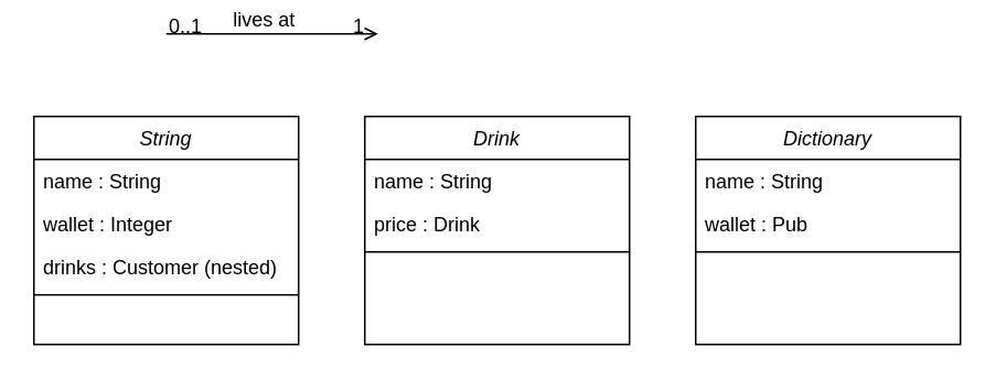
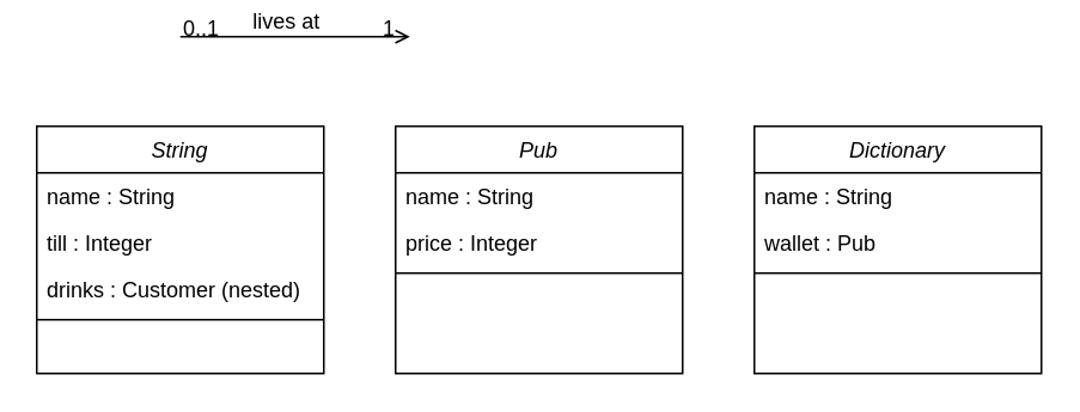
  <mxCell id="0" />
  <mxCell id="1" parent="0" />
  <mxCell id="2" value="String" style="swimlane;fontStyle=2;align=center;verticalAlign=top;childLayout=stackLayout;horizontal=1;startSize=26;horizontalStack=0;resizeParent=1;resizeLast=0;collapsible=1;marginBottom=0;rounded=0;shadow=0;strokeWidth=1;" parent="1" vertex="1"><mxGeometry x="20" y="70" width="160" height="138" as="geometry"><mxRectangle x="230" y="140" width="160" height="26" as="alternateBounds" /></mxGeometry></mxCell>
  <mxCell id="3" value="name : String" style="text;align=left;verticalAlign=top;spacingLeft=4;spacingRight=4;overflow=hidden;rotatable=0;points=[[0,0.5],[1,0.5]];portConstraint=eastwest;" parent="2" vertex="1"><mxGeometry y="26" width="160" height="26" as="geometry" /></mxCell>
- <mxCell id="4" value="wallet : Integer" style="text;align=left;verticalAlign=top;spacingLeft=4;spacingRight=4;overflow=hidden;rotatable=0;points=[[0,0.5],[1,0.5]];portConstraint=eastwest;rounded=0;shadow=0;html=0;" parent="2" vertex="1"><mxGeometry y="52" width="160" height="26" as="geometry" /></mxCell>
+ <mxCell id="4" value="till : Integer" style="text;align=left;verticalAlign=top;spacingLeft=4;spacingRight=4;overflow=hidden;rotatable=0;points=[[0,0.5],[1,0.5]];portConstraint=eastwest;rounded=0;shadow=0;html=0;" parent="2" vertex="1"><mxGeometry y="52" width="160" height="26" as="geometry" /></mxCell>
  <mxCell id="5" value="drinks : Customer (nested)" style="text;align=left;verticalAlign=top;spacingLeft=4;spacingRight=4;overflow=hidden;rotatable=0;points=[[0,0.5],[1,0.5]];portConstraint=eastwest;rounded=0;shadow=0;html=0;" parent="2" vertex="1"><mxGeometry y="78" width="160" height="26" as="geometry" /></mxCell>
  <mxCell id="6" value="" style="line;html=1;strokeWidth=1;align=left;verticalAlign=middle;spacingTop=-1;spacingLeft=3;spacingRight=3;rotatable=0;labelPosition=right;points=[];portConstraint=eastwest;" parent="2" vertex="1"><mxGeometry y="104" width="160" height="8" as="geometry" /></mxCell>
  <mxCell id="7" value=" " style="text;align=left;verticalAlign=top;spacingLeft=4;spacingRight=4;overflow=hidden;rotatable=0;points=[[0,0.5],[1,0.5]];portConstraint=eastwest;" parent="2" vertex="1"><mxGeometry y="112" width="160" height="26" as="geometry" /></mxCell>
  <mxCell id="8" value="" style="endArrow=open;shadow=0;strokeWidth=1;rounded=0;endFill=1;edgeStyle=elbowEdgeStyle;elbow=vertical;" edge="1" parent="1"><mxGeometry x="0.5" y="41" relative="1" as="geometry"><mxPoint x="100" y="20" as="sourcePoint" /><mxPoint x="228" y="20" as="targetPoint" /><mxPoint x="-40" y="32" as="offset" /></mxGeometry></mxCell>
  <mxCell id="9" value="0..1" style="resizable=0;align=left;verticalAlign=bottom;labelBackgroundColor=none;fontSize=12;" connectable="0" vertex="1" parent="8"><mxGeometry x="-1" relative="1" as="geometry"><mxPoint y="4" as="offset" /></mxGeometry></mxCell>
  <mxCell id="10" value="1" style="resizable=0;align=right;verticalAlign=bottom;labelBackgroundColor=none;fontSize=12;" connectable="0" vertex="1" parent="8"><mxGeometry x="1" relative="1" as="geometry"><mxPoint x="-7" y="4" as="offset" /></mxGeometry></mxCell>
  <mxCell id="11" value="lives at" style="text;html=1;resizable=0;points=[];;align=center;verticalAlign=middle;labelBackgroundColor=none;rounded=0;shadow=0;strokeWidth=1;fontSize=12;" vertex="1" connectable="0" parent="8"><mxGeometry x="0.5" y="49" relative="1" as="geometry"><mxPoint x="-38" y="40" as="offset" /></mxGeometry></mxCell>
- <mxCell id="12" value="Drink" style="swimlane;fontStyle=2;align=center;verticalAlign=top;childLayout=stackLayout;horizontal=1;startSize=26;horizontalStack=0;resizeParent=1;resizeLast=0;collapsible=1;marginBottom=0;rounded=0;shadow=0;strokeWidth=1;" vertex="1" parent="1"><mxGeometry x="220" y="70" width="160" height="138" as="geometry"><mxRectangle x="230" y="140" width="160" height="26" as="alternateBounds" /></mxGeometry></mxCell>
+ <mxCell id="12" value="Pub" style="swimlane;fontStyle=2;align=center;verticalAlign=top;childLayout=stackLayout;horizontal=1;startSize=26;horizontalStack=0;resizeParent=1;resizeLast=0;collapsible=1;marginBottom=0;rounded=0;shadow=0;strokeWidth=1;" vertex="1" parent="1"><mxGeometry x="220" y="70" width="160" height="138" as="geometry"><mxRectangle x="230" y="140" width="160" height="26" as="alternateBounds" /></mxGeometry></mxCell>
  <mxCell id="13" value="name : String" style="text;align=left;verticalAlign=top;spacingLeft=4;spacingRight=4;overflow=hidden;rotatable=0;points=[[0,0.5],[1,0.5]];portConstraint=eastwest;" vertex="1" parent="12"><mxGeometry y="26" width="160" height="26" as="geometry" /></mxCell>
- <mxCell id="14" value="price : Drink" style="text;align=left;verticalAlign=top;spacingLeft=4;spacingRight=4;overflow=hidden;rotatable=0;points=[[0,0.5],[1,0.5]];portConstraint=eastwest;rounded=0;shadow=0;html=0;" vertex="1" parent="12"><mxGeometry y="52" width="160" height="26" as="geometry" /></mxCell>
+ <mxCell id="14" value="price : Integer" style="text;align=left;verticalAlign=top;spacingLeft=4;spacingRight=4;overflow=hidden;rotatable=0;points=[[0,0.5],[1,0.5]];portConstraint=eastwest;rounded=0;shadow=0;html=0;" vertex="1" parent="12"><mxGeometry y="52" width="160" height="26" as="geometry" /></mxCell>
  <mxCell id="15" value="" style="line;html=1;strokeWidth=1;align=left;verticalAlign=middle;spacingTop=-1;spacingLeft=3;spacingRight=3;rotatable=0;labelPosition=right;points=[];portConstraint=eastwest;" vertex="1" parent="12"><mxGeometry y="78" width="160" height="8" as="geometry" /></mxCell>
  <mxCell id="16" value=" " style="text;align=left;verticalAlign=top;spacingLeft=4;spacingRight=4;overflow=hidden;rotatable=0;points=[[0,0.5],[1,0.5]];portConstraint=eastwest;" vertex="1" parent="12"><mxGeometry y="86" width="160" height="26" as="geometry" /></mxCell>
  <mxCell id="17" value="Dictionary" style="swimlane;fontStyle=2;align=center;verticalAlign=top;childLayout=stackLayout;horizontal=1;startSize=26;horizontalStack=0;resizeParent=1;resizeLast=0;collapsible=1;marginBottom=0;rounded=0;shadow=0;strokeWidth=1;" vertex="1" parent="1"><mxGeometry x="420" y="70" width="160" height="138" as="geometry"><mxRectangle x="230" y="140" width="160" height="26" as="alternateBounds" /></mxGeometry></mxCell>
  <mxCell id="18" value="name : String" style="text;align=left;verticalAlign=top;spacingLeft=4;spacingRight=4;overflow=hidden;rotatable=0;points=[[0,0.5],[1,0.5]];portConstraint=eastwest;" vertex="1" parent="17"><mxGeometry y="26" width="160" height="26" as="geometry" /></mxCell>
  <mxCell id="19" value="wallet : Pub" style="text;align=left;verticalAlign=top;spacingLeft=4;spacingRight=4;overflow=hidden;rotatable=0;points=[[0,0.5],[1,0.5]];portConstraint=eastwest;rounded=0;shadow=0;html=0;" vertex="1" parent="17"><mxGeometry y="52" width="160" height="26" as="geometry" /></mxCell>
  <mxCell id="20" value="" style="line;html=1;strokeWidth=1;align=left;verticalAlign=middle;spacingTop=-1;spacingLeft=3;spacingRight=3;rotatable=0;labelPosition=right;points=[];portConstraint=eastwest;" vertex="1" parent="17"><mxGeometry y="78" width="160" height="8" as="geometry" /></mxCell>
  <mxCell id="21" value=" " style="text;align=left;verticalAlign=top;spacingLeft=4;spacingRight=4;overflow=hidden;rotatable=0;points=[[0,0.5],[1,0.5]];portConstraint=eastwest;" vertex="1" parent="17"><mxGeometry y="86" width="160" height="26" as="geometry" /></mxCell>
